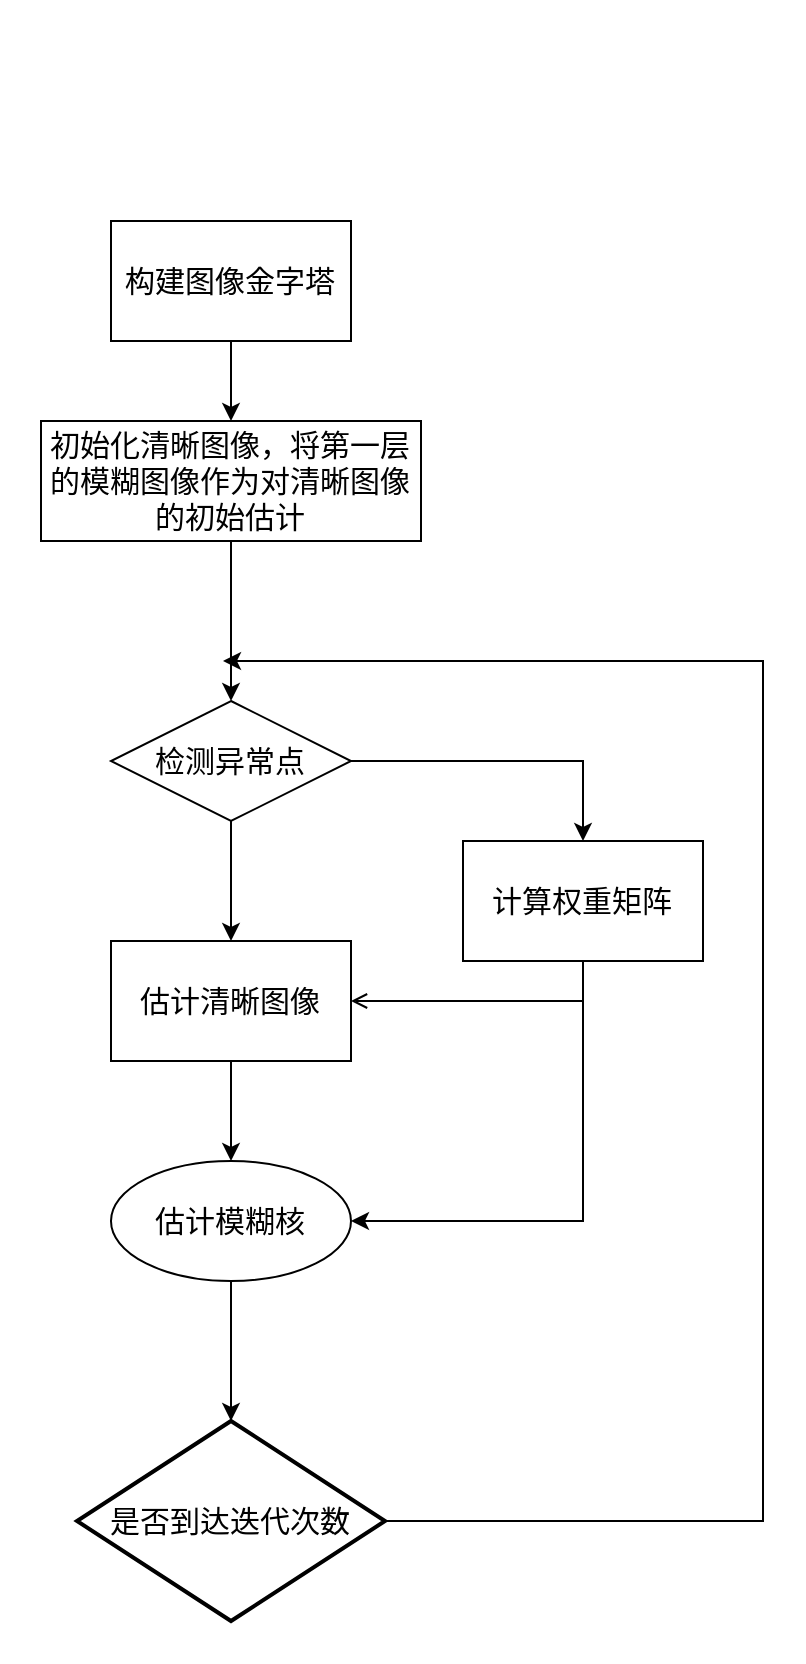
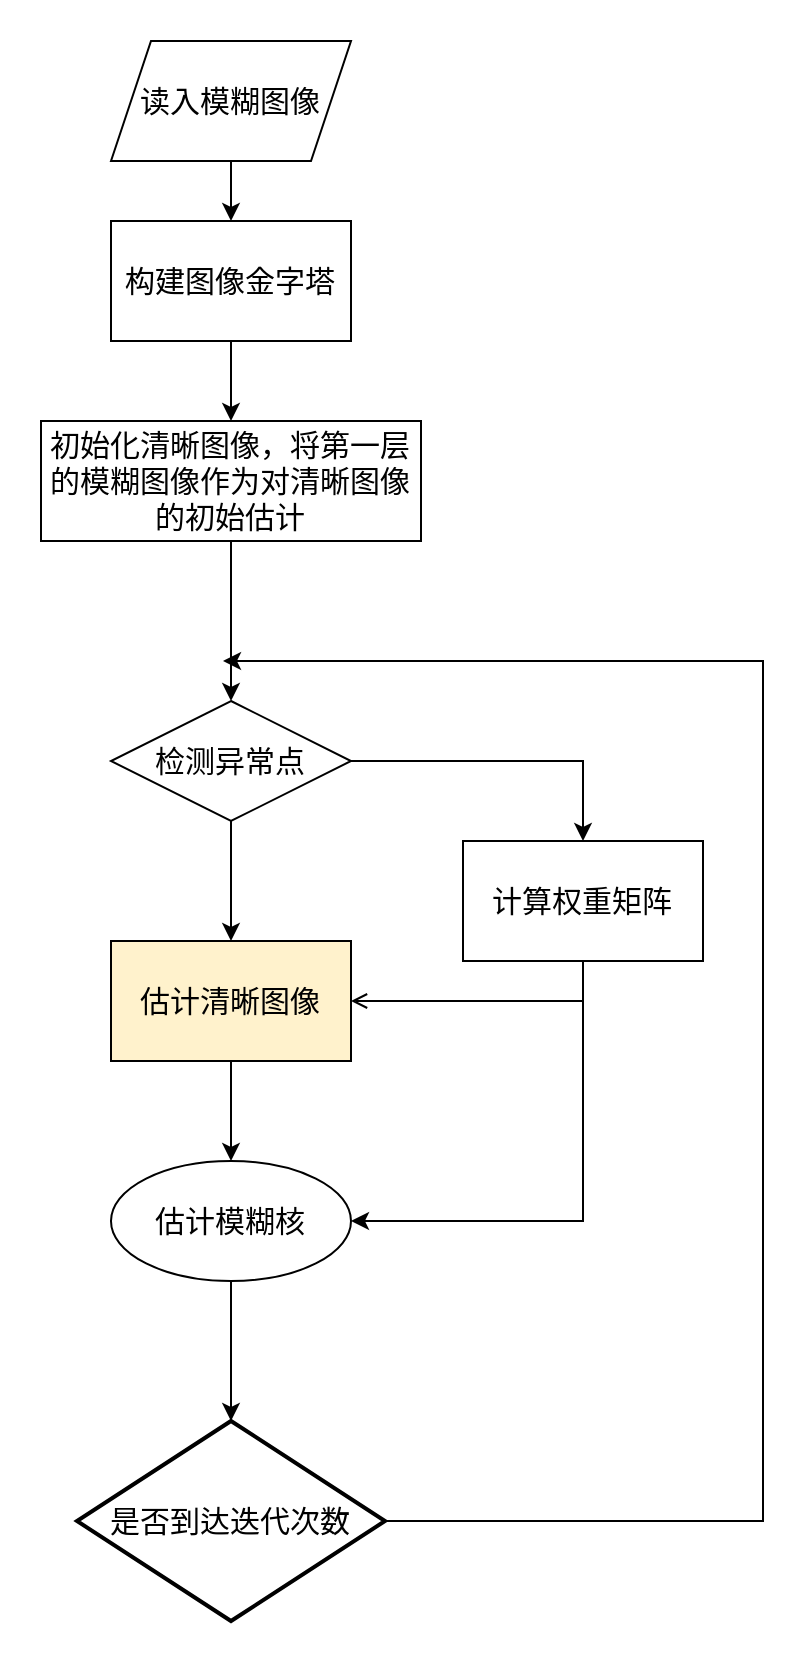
  <mxCell id="0" />
  <mxCell id="1" parent="0" />
+ <mxCell id="2" value="" style="edgeStyle=orthogonalEdgeStyle;rounded=0;orthogonalLoop=1;jettySize=auto;html=1;" edge="1" parent="1" source="3" target="5"><mxGeometry relative="1" as="geometry" /></mxCell>
+ <mxCell id="3" value="&lt;font style=&quot;font-size: 15px;&quot;&gt;读入模糊图像&lt;/font&gt;" style="shape=parallelogram;perimeter=parallelogramPerimeter;whiteSpace=wrap;html=1;fixedSize=1;" vertex="1" parent="1"><mxGeometry x="55" y="20" width="120" height="60" as="geometry" /></mxCell>
  <mxCell id="4" value="" style="edgeStyle=orthogonalEdgeStyle;rounded=0;orthogonalLoop=1;jettySize=auto;html=1;" edge="1" parent="1" source="5" target="7"><mxGeometry relative="1" as="geometry" /></mxCell>
  <mxCell id="5" value="&lt;font style=&quot;font-size: 15px;&quot;&gt;构建图像金字塔&lt;/font&gt;" style="whiteSpace=wrap;html=1;" vertex="1" parent="1"><mxGeometry x="55" y="110" width="120" height="60" as="geometry" /></mxCell>
  <mxCell id="6" value="" style="edgeStyle=orthogonalEdgeStyle;rounded=0;orthogonalLoop=1;jettySize=auto;html=1;" edge="1" parent="1" source="7" target="10"><mxGeometry relative="1" as="geometry" /></mxCell>
  <mxCell id="7" value="&lt;font style=&quot;font-size: 15px;&quot;&gt;初始化清晰图像，将第一层的模糊图像作为对清晰图像的初始估计&lt;/font&gt;" style="whiteSpace=wrap;html=1;" vertex="1" parent="1"><mxGeometry x="20" y="210" width="190" height="60" as="geometry" /></mxCell>
  <mxCell id="8" value="" style="edgeStyle=orthogonalEdgeStyle;rounded=0;orthogonalLoop=1;jettySize=auto;html=1;" edge="1" parent="1" source="10" target="13"><mxGeometry relative="1" as="geometry" /></mxCell>
  <mxCell id="9" value="" style="edgeStyle=orthogonalEdgeStyle;rounded=0;orthogonalLoop=1;jettySize=auto;html=1;" edge="1" parent="1" source="10" target="15"><mxGeometry relative="1" as="geometry" /></mxCell>
  <mxCell id="10" value="&lt;font style=&quot;font-size: 15px;&quot;&gt;检测异常点&lt;/font&gt;" style="rhombus;whiteSpace=wrap;html=1;" vertex="1" parent="1"><mxGeometry x="55" y="350" width="120" height="60" as="geometry" /></mxCell>
  <mxCell id="11" style="edgeStyle=orthogonalEdgeStyle;rounded=0;orthogonalLoop=1;jettySize=auto;html=1;exitX=0.5;exitY=1;exitDx=0;exitDy=0;entryX=1;entryY=0.5;entryDx=0;entryDy=0;endArrow=open;" edge="1" parent="1" source="13" target="15"><mxGeometry relative="1" as="geometry" /></mxCell>
  <mxCell id="12" style="edgeStyle=orthogonalEdgeStyle;rounded=0;orthogonalLoop=1;jettySize=auto;html=1;exitX=0.5;exitY=1;exitDx=0;exitDy=0;entryX=1;entryY=0.5;entryDx=0;entryDy=0;" edge="1" parent="1" source="13" target="17"><mxGeometry relative="1" as="geometry" /></mxCell>
  <mxCell id="13" value="&lt;font style=&quot;font-size: 15px;&quot;&gt;计算权重矩阵&lt;/font&gt;" style="whiteSpace=wrap;html=1;" vertex="1" parent="1"><mxGeometry x="231" y="420" width="120" height="60" as="geometry" /></mxCell>
  <mxCell id="14" value="" style="edgeStyle=orthogonalEdgeStyle;rounded=0;orthogonalLoop=1;jettySize=auto;html=1;" edge="1" parent="1" source="15" target="17"><mxGeometry relative="1" as="geometry" /></mxCell>
- <mxCell id="15" value="&lt;font style=&quot;font-size: 15px;&quot;&gt;估计清晰图像&lt;/font&gt;" style="whiteSpace=wrap;html=1;" vertex="1" parent="1"><mxGeometry x="55" y="470" width="120" height="60" as="geometry" /></mxCell>
+ <mxCell id="15" value="&lt;font style=&quot;font-size: 15px;&quot;&gt;估计清晰图像&lt;/font&gt;" style="whiteSpace=wrap;html=1;fillColor=#fff2cc;" vertex="1" parent="1"><mxGeometry x="55" y="470" width="120" height="60" as="geometry" /></mxCell>
  <mxCell id="16" value="" style="edgeStyle=orthogonalEdgeStyle;rounded=0;orthogonalLoop=1;jettySize=auto;html=1;" edge="1" parent="1" source="17"><mxGeometry relative="1" as="geometry"><mxPoint x="115" y="710" as="targetPoint" /></mxGeometry></mxCell>
  <mxCell id="17" value="&lt;font style=&quot;font-size: 15px;&quot;&gt;估计模糊核&lt;/font&gt;" style="ellipse;whiteSpace=wrap;html=1;" vertex="1" parent="1"><mxGeometry x="55" y="580" width="120" height="60" as="geometry" /></mxCell>
  <mxCell id="18" style="edgeStyle=orthogonalEdgeStyle;rounded=0;orthogonalLoop=1;jettySize=auto;html=1;exitX=1;exitY=0.5;exitDx=0;exitDy=0;exitPerimeter=0;" edge="1" parent="1" source="19"><mxGeometry relative="1" as="geometry"><mxPoint x="111" y="330" as="targetPoint" /><Array as="points"><mxPoint x="381" y="760" /><mxPoint x="381" y="330" /></Array></mxGeometry></mxCell>
  <mxCell id="19" value="&lt;font style=&quot;font-size: 15px;&quot;&gt;是否到达迭代次数&lt;/font&gt;" style="strokeWidth=2;html=1;shape=mxgraph.flowchart.decision;whiteSpace=wrap;" vertex="1" parent="1"><mxGeometry x="38" y="710" width="154" height="100" as="geometry" /></mxCell>
